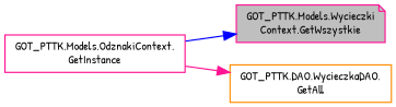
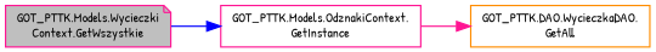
  digraph {
    fontname="Patrick Hand"
    rankdir=LR
    node [color=deeppink fillcolor=white fontname="Patrick Hand" fontsize=10 shape=box style=filled]
    edge [fontname="Patrick Hand" fontsize=10 labelfontname=Helvetica labelfontsize=10 style=solid]
    n1 [fillcolor=grey75 fontcolor=black height=0.2 label="GOT_PTTK.Models.Wycieczki\lContext.GetWszystkie" shape=note width=0.4]
    n2 [height=0.2 label="GOT_PTTK.Models.OdznakiContext.\lGetInstance" width=0.4]
    n3 [color=darkorange height=0.2 label="GOT_PTTK.DAO.WycieczkaDAO.\lGetAll" width=0.4]
-   n2 -> n1 [color=blue]
+   n1 -> n2 [color=blue]
    n2 -> n3 [color=deeppink]
  }
